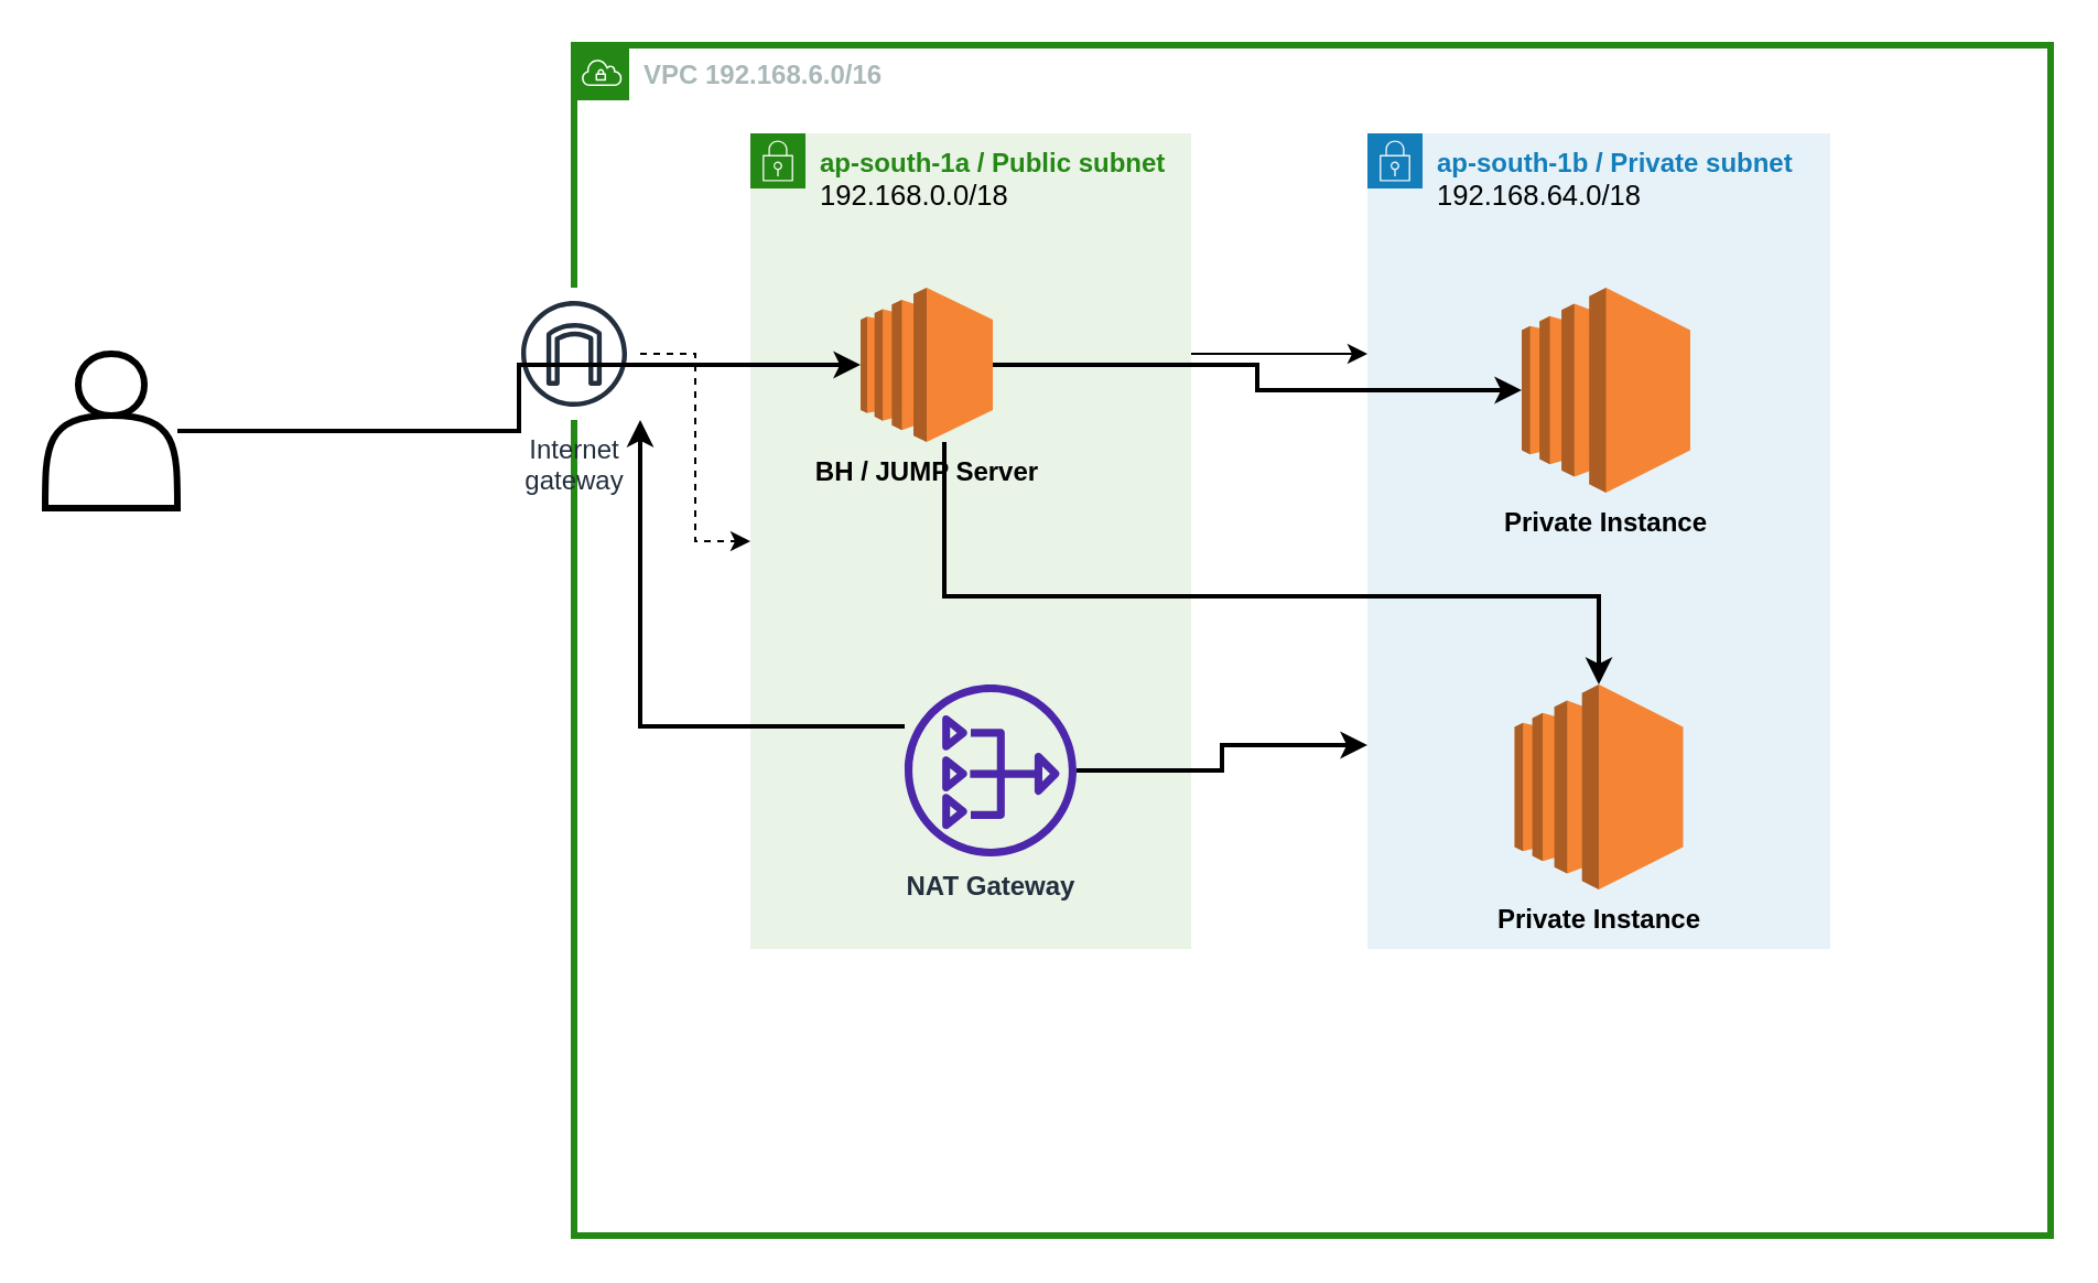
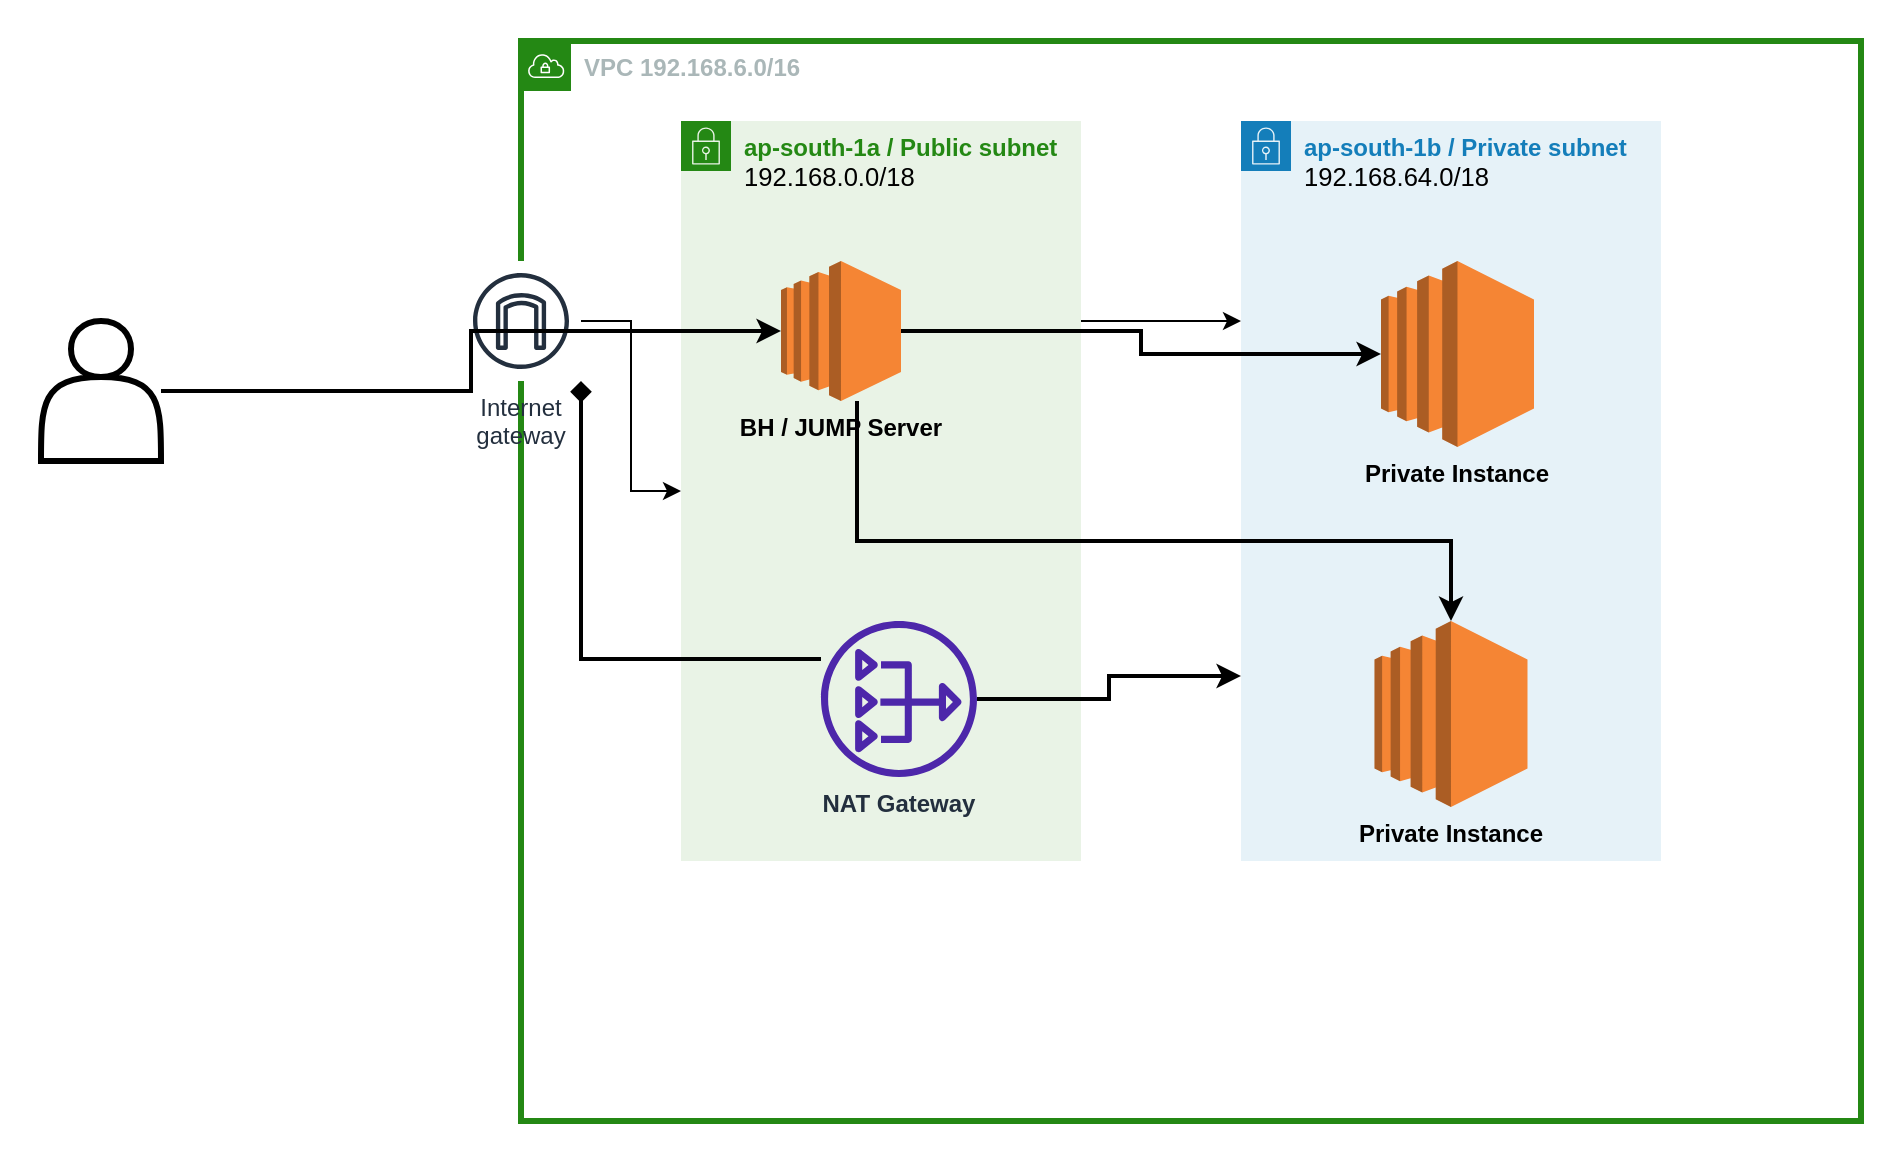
  <mxCell id="0" />
  <mxCell id="1" parent="0" />
  <mxCell id="2" value="&lt;b&gt;VPC 192.168.6.0/16&lt;/b&gt;" style="points=[[0,0],[0.25,0],[0.5,0],[0.75,0],[1,0],[1,0.25],[1,0.5],[1,0.75],[1,1],[0.75,1],[0.5,1],[0.25,1],[0,1],[0,0.75],[0,0.5],[0,0.25]];outlineConnect=0;gradientColor=none;html=1;whiteSpace=wrap;fontSize=12;fontStyle=0;container=1;pointerEvents=0;collapsible=0;recursiveResize=0;shape=mxgraph.aws4.group;grIcon=mxgraph.aws4.group_vpc;strokeColor=#248814;fillColor=none;verticalAlign=top;align=left;spacingLeft=30;fontColor=#AAB7B8;dashed=0;strokeWidth=3;" vertex="1" parent="1"><mxGeometry x="260" y="20" width="670" height="540" as="geometry" /></mxCell>
  <mxCell id="3" style="edgeStyle=orthogonalEdgeStyle;rounded=0;orthogonalLoop=1;jettySize=auto;html=1;" edge="1" parent="2"><mxGeometry relative="1" as="geometry"><mxPoint x="280" y="140" as="sourcePoint" /><mxPoint x="360" y="140" as="targetPoint" /></mxGeometry></mxCell>
  <mxCell id="4" value="&lt;b&gt;ap-south-1a / Public subnet&lt;br&gt;&lt;/b&gt;&lt;span style=&quot;color: rgb(0 , 0 , 0) ; font-family: &amp;#34;arial&amp;#34; , &amp;#34;verdana&amp;#34; , sans-serif ; font-size: 12.8px&quot;&gt;192.168.0.0/18&lt;/span&gt;&lt;b&gt;&lt;br&gt;&lt;/b&gt;" style="points=[[0,0],[0.25,0],[0.5,0],[0.75,0],[1,0],[1,0.25],[1,0.5],[1,0.75],[1,1],[0.75,1],[0.5,1],[0.25,1],[0,1],[0,0.75],[0,0.5],[0,0.25]];outlineConnect=0;gradientColor=none;html=1;whiteSpace=wrap;fontSize=12;fontStyle=0;container=1;pointerEvents=0;collapsible=0;recursiveResize=0;shape=mxgraph.aws4.group;grIcon=mxgraph.aws4.group_security_group;grStroke=0;strokeColor=#248814;fillColor=#E9F3E6;verticalAlign=top;align=left;spacingLeft=30;fontColor=#248814;dashed=0;" vertex="1" parent="2"><mxGeometry x="80" y="40" width="200" height="370" as="geometry" /></mxCell>
  <mxCell id="5" value="&lt;b&gt;BH / JUMP Server&lt;/b&gt;" style="outlineConnect=0;dashed=0;verticalLabelPosition=bottom;verticalAlign=top;align=center;html=1;shape=mxgraph.aws3.ec2;fillColor=#F58534;gradientColor=none;strokeWidth=3;" vertex="1" parent="4"><mxGeometry x="50" y="70" width="60" height="70" as="geometry" /></mxCell>
  <mxCell id="6" value="&lt;b&gt;NAT Gateway&lt;/b&gt;" style="sketch=0;outlineConnect=0;fontColor=#232F3E;gradientColor=none;fillColor=#4D27AA;strokeColor=none;dashed=0;verticalLabelPosition=bottom;verticalAlign=top;align=center;html=1;fontSize=12;fontStyle=0;aspect=fixed;pointerEvents=1;shape=mxgraph.aws4.nat_gateway;" vertex="1" parent="4"><mxGeometry x="70" y="250" width="78" height="78" as="geometry" /></mxCell>
  <mxCell id="7" value="&lt;b&gt;ap-south-1b / Private subnet&lt;br&gt;&lt;/b&gt;&lt;span style=&quot;color: rgb(0 , 0 , 0) ; font-family: &amp;#34;arial&amp;#34; , &amp;#34;verdana&amp;#34; , sans-serif ; font-size: 12.8px&quot;&gt;192.168.64.0/18&lt;/span&gt;&lt;b&gt;&lt;br&gt;&lt;/b&gt;" style="points=[[0,0],[0.25,0],[0.5,0],[0.75,0],[1,0],[1,0.25],[1,0.5],[1,0.75],[1,1],[0.75,1],[0.5,1],[0.25,1],[0,1],[0,0.75],[0,0.5],[0,0.25]];outlineConnect=0;gradientColor=none;html=1;whiteSpace=wrap;fontSize=12;fontStyle=0;container=1;pointerEvents=0;collapsible=0;recursiveResize=0;shape=mxgraph.aws4.group;grIcon=mxgraph.aws4.group_security_group;grStroke=0;strokeColor=#147EBA;fillColor=#E6F2F8;verticalAlign=top;align=left;spacingLeft=30;fontColor=#147EBA;dashed=0;" vertex="1" parent="2"><mxGeometry x="360" y="40" width="210" height="370" as="geometry" /></mxCell>
  <mxCell id="8" value="&lt;b&gt;Private Instance&lt;/b&gt;" style="outlineConnect=0;dashed=0;verticalLabelPosition=bottom;verticalAlign=top;align=center;html=1;shape=mxgraph.aws3.ec2;fillColor=#F58534;gradientColor=none;strokeWidth=3;" vertex="1" parent="7"><mxGeometry x="66.75" y="250" width="76.5" height="93" as="geometry" /></mxCell>
  <mxCell id="9" style="edgeStyle=orthogonalEdgeStyle;rounded=0;orthogonalLoop=1;jettySize=auto;html=1;strokeWidth=2;" edge="1" parent="2" source="5" target="8"><mxGeometry relative="1" as="geometry"><Array as="points"><mxPoint x="168" y="250" /><mxPoint x="465" y="250" /></Array></mxGeometry></mxCell>
  <mxCell id="10" style="edgeStyle=orthogonalEdgeStyle;rounded=0;orthogonalLoop=1;jettySize=auto;html=1;entryX=0;entryY=0.75;entryDx=0;entryDy=0;strokeWidth=2;" edge="1" parent="2" source="6" target="7"><mxGeometry relative="1" as="geometry" /></mxCell>
- <mxCell id="11" style="edgeStyle=orthogonalEdgeStyle;rounded=0;orthogonalLoop=1;jettySize=auto;html=1;dashed=1;" edge="1" parent="1" source="12" target="4"><mxGeometry relative="1" as="geometry" /></mxCell>
+ <mxCell id="11" style="edgeStyle=orthogonalEdgeStyle;rounded=0;orthogonalLoop=1;jettySize=auto;html=1;" edge="1" parent="1" source="12" target="4"><mxGeometry relative="1" as="geometry" /></mxCell>
  <mxCell id="12" value="Internet&#10;gateway" style="sketch=0;outlineConnect=0;fontColor=#232F3E;gradientColor=none;strokeColor=#232F3E;fillColor=#ffffff;dashed=0;verticalLabelPosition=bottom;verticalAlign=top;align=center;html=1;fontSize=12;fontStyle=0;aspect=fixed;shape=mxgraph.aws4.resourceIcon;resIcon=mxgraph.aws4.internet_gateway;" vertex="1" parent="1"><mxGeometry x="230" y="130" width="60" height="60" as="geometry" /></mxCell>
  <mxCell id="13" style="edgeStyle=orthogonalEdgeStyle;rounded=0;orthogonalLoop=1;jettySize=auto;html=1;strokeWidth=2;" edge="1" parent="1" source="14" target="5"><mxGeometry relative="1" as="geometry" /></mxCell>
  <mxCell id="14" value="" style="shape=actor;whiteSpace=wrap;html=1;strokeWidth=3;" vertex="1" parent="1"><mxGeometry x="20" y="160" width="60" height="70" as="geometry" /></mxCell>
- <mxCell id="15" style="edgeStyle=orthogonalEdgeStyle;rounded=0;orthogonalLoop=1;jettySize=auto;html=1;strokeWidth=2;" edge="1" parent="1" source="6" target="12"><mxGeometry relative="1" as="geometry"><Array as="points"><mxPoint x="290" y="329" /></Array></mxGeometry></mxCell>
+ <mxCell id="15" style="edgeStyle=orthogonalEdgeStyle;rounded=0;orthogonalLoop=1;jettySize=auto;html=1;strokeWidth=2;endArrow=diamond;" edge="1" parent="1" source="6" target="12"><mxGeometry relative="1" as="geometry"><Array as="points"><mxPoint x="290" y="329" /></Array></mxGeometry></mxCell>
  <mxCell id="16" value="&lt;b&gt;Private Instance&lt;/b&gt;" style="outlineConnect=0;dashed=0;verticalLabelPosition=bottom;verticalAlign=top;align=center;html=1;shape=mxgraph.aws3.ec2;fillColor=#F58534;gradientColor=none;strokeWidth=3;" vertex="1" parent="1"><mxGeometry x="690" y="130" width="76.5" height="93" as="geometry" /></mxCell>
  <mxCell id="17" style="edgeStyle=orthogonalEdgeStyle;rounded=0;orthogonalLoop=1;jettySize=auto;html=1;strokeWidth=2;" edge="1" parent="1" source="5" target="16"><mxGeometry relative="1" as="geometry" /></mxCell>
